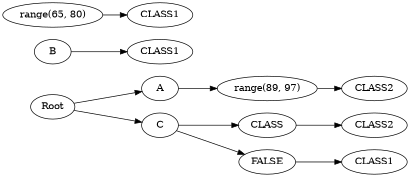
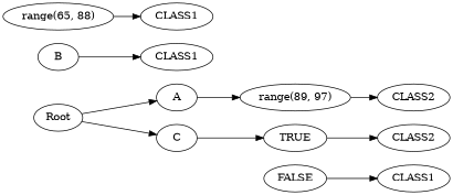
  digraph {
    rankdir=LR
    n1 [label=Root]
    n2 [label=A]
    n3 [label=C]
    n4 [label="range(89, 97)"]
    n5 [label=B]
    n6 [label=CLASS1]
-   n7 [label=CLASS]
+   n7 [label=TRUE]
    n8 [label=FALSE]
-   n9 [label="range(65, 80)"]
+   n9 [label="range(65, 88)"]
    n10 [label=CLASS1]
    n11 [label=CLASS2]
    n12 [label=CLASS2]
    n13 [label=CLASS1]
    n1 -> n2
    n1 -> n3
    n2 -> n4
    n3 -> n7
-   n3 -> n8
    n4 -> n11
    n5 -> n6
    n7 -> n12
    n8 -> n13
    n9 -> n10
  }
